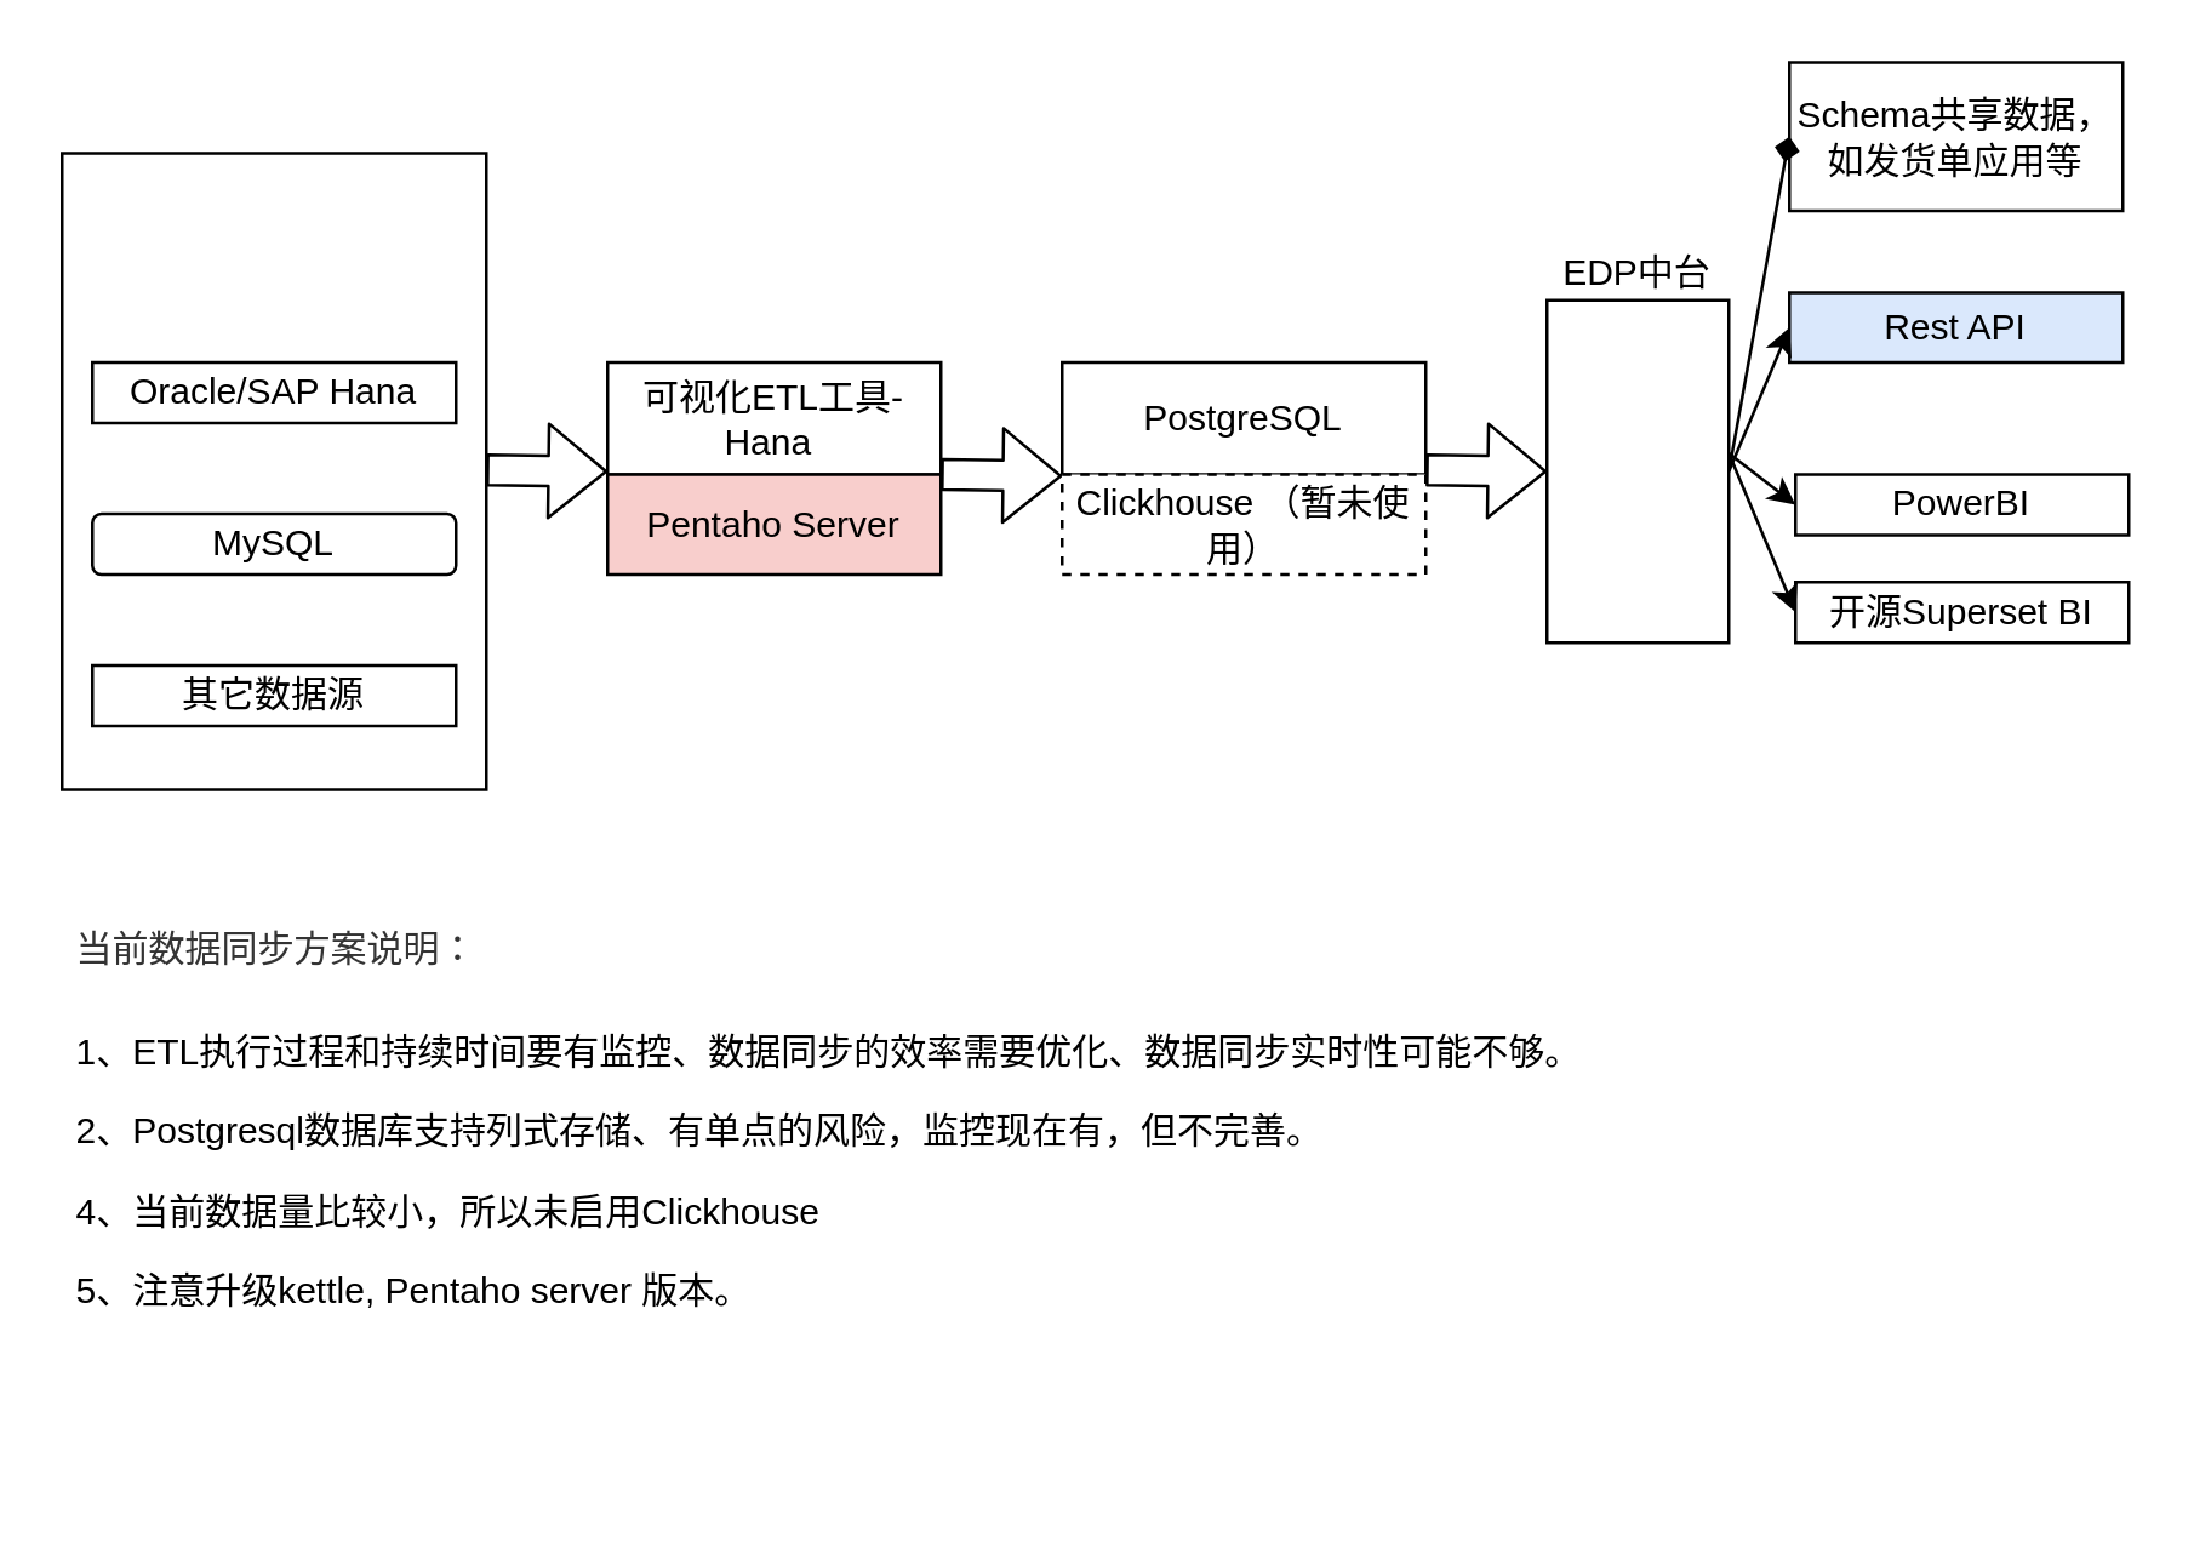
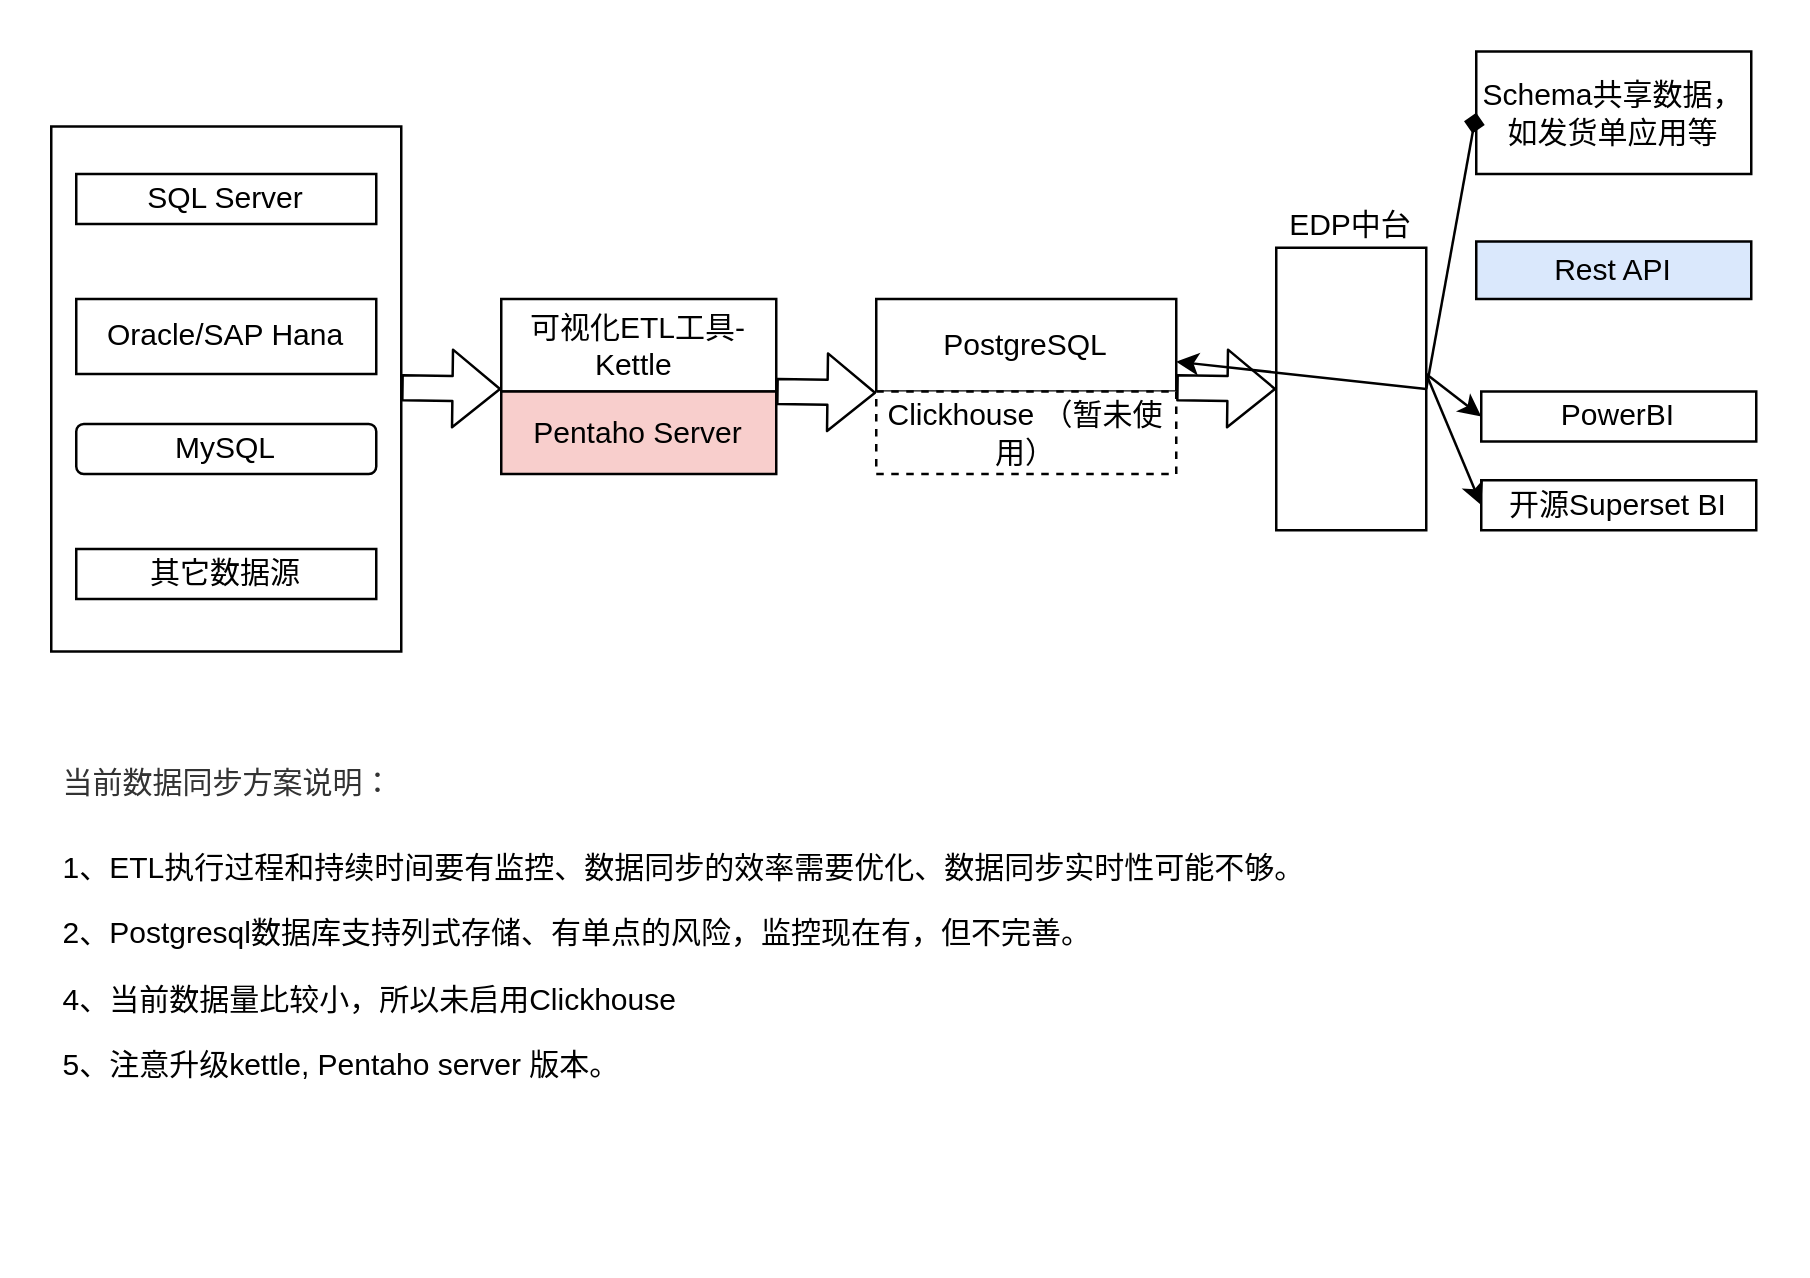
  <mxCell id="0" />
  <mxCell id="1" parent="0" />
  <mxCell id="2" value="" style="rounded=0;whiteSpace=wrap;html=1;" parent="1" vertex="1"><mxGeometry x="20" y="50" width="140" height="210" as="geometry" /></mxCell>
- <mxCell id="4" value="Oracle/SAP Hana" style="rounded=0;whiteSpace=wrap;html=1;" parent="1" vertex="1"><mxGeometry x="30" y="119" width="120" height="20" as="geometry" /></mxCell>
+ <mxCell id="3" value="SQL Server" style="rounded=0;whiteSpace=wrap;html=1;" parent="1" vertex="1"><mxGeometry x="30" y="69" width="120" height="20" as="geometry" /></mxCell>
+ <mxCell id="4" value="Oracle/SAP Hana" style="rounded=0;whiteSpace=wrap;html=1;" parent="1" vertex="1"><mxGeometry x="30" y="119" width="120" height="30" as="geometry" /></mxCell>
  <mxCell id="5" value="MySQL" style="whiteSpace=wrap;html=1;rounded=1;" parent="1" vertex="1"><mxGeometry x="30" y="169" width="120" height="20" as="geometry" /></mxCell>
  <mxCell id="6" value="其它数据源" style="rounded=0;whiteSpace=wrap;html=1;" parent="1" vertex="1"><mxGeometry x="30" y="219" width="120" height="20" as="geometry" /></mxCell>
  <mxCell id="7" value="" style="shape=flexArrow;endArrow=classic;html=1;" parent="1" edge="1"><mxGeometry width="50" height="50" relative="1" as="geometry"><mxPoint x="160" y="154.5" as="sourcePoint" /><mxPoint x="200" y="155" as="targetPoint" /></mxGeometry></mxCell>
- <mxCell id="8" value="可视化ETL工具-&lt;br&gt;Hana&amp;nbsp;" style="rounded=0;whiteSpace=wrap;html=1;" parent="1" vertex="1"><mxGeometry x="200" y="119" width="110" height="37" as="geometry" /></mxCell>
+ <mxCell id="8" value="可视化ETL工具-&lt;br&gt;Kettle&amp;nbsp;" style="rounded=0;whiteSpace=wrap;html=1;" parent="1" vertex="1"><mxGeometry x="200" y="119" width="110" height="37" as="geometry" /></mxCell>
  <mxCell id="9" value="Pentaho Server" style="rounded=0;whiteSpace=wrap;html=1;fillColor=#f8cecc;" parent="1" vertex="1"><mxGeometry x="200" y="156" width="110" height="33" as="geometry" /></mxCell>
  <mxCell id="10" value="" style="shape=flexArrow;endArrow=classic;html=1;" parent="1" edge="1"><mxGeometry width="50" height="50" relative="1" as="geometry"><mxPoint x="310" y="156" as="sourcePoint" /><mxPoint x="350" y="156.5" as="targetPoint" /></mxGeometry></mxCell>
  <mxCell id="11" value="PostgreSQL" style="rounded=0;whiteSpace=wrap;html=1;" parent="1" vertex="1"><mxGeometry x="350" y="119" width="120" height="37" as="geometry" /></mxCell>
  <mxCell id="12" value="Clickhouse （暂未使用）" style="rounded=0;whiteSpace=wrap;html=1;dashed=1;" parent="1" vertex="1"><mxGeometry x="350" y="156" width="120" height="33" as="geometry" /></mxCell>
  <mxCell id="13" value="EDP中台" style="rounded=0;whiteSpace=wrap;html=1;labelPosition=center;verticalLabelPosition=top;align=center;verticalAlign=bottom;" parent="1" vertex="1"><mxGeometry x="510" y="98.5" width="60" height="113" as="geometry" /></mxCell>
  <mxCell id="14" value="" style="shape=flexArrow;endArrow=classic;html=1;" parent="1" edge="1"><mxGeometry width="50" height="50" relative="1" as="geometry"><mxPoint x="470" y="154.5" as="sourcePoint" /><mxPoint x="510" y="155" as="targetPoint" /></mxGeometry></mxCell>
  <mxCell id="15" value="Schema共享数据，如发货单应用等" style="rounded=0;whiteSpace=wrap;html=1;" parent="1" vertex="1"><mxGeometry x="590" y="20" width="110" height="49" as="geometry" /></mxCell>
  <mxCell id="16" value="" style="endArrow=diamond;html=1;entryX=0;entryY=0.5;entryDx=0;entryDy=0;exitX=1;exitY=0.5;exitDx=0;exitDy=0;" parent="1" source="13" target="15" edge="1"><mxGeometry width="50" height="50" relative="1" as="geometry"><mxPoint x="570" y="189" as="sourcePoint" /><mxPoint x="620" y="139" as="targetPoint" /></mxGeometry></mxCell>
  <mxCell id="17" value="PowerBI" style="rounded=0;whiteSpace=wrap;html=1;" parent="1" vertex="1"><mxGeometry x="592" y="156" width="110" height="20" as="geometry" /></mxCell>
  <mxCell id="18" value="" style="endArrow=classic;html=1;entryX=0;entryY=0.5;entryDx=0;entryDy=0;" parent="1" target="17" edge="1"><mxGeometry width="50" height="50" relative="1" as="geometry"><mxPoint x="570" y="149" as="sourcePoint" /><mxPoint x="580" y="219" as="targetPoint" /></mxGeometry></mxCell>
  <mxCell id="19" value="开源Superset BI" style="rounded=0;whiteSpace=wrap;html=1;" parent="1" vertex="1"><mxGeometry x="592" y="191.5" width="110" height="20" as="geometry" /></mxCell>
  <mxCell id="20" value="" style="endArrow=classic;html=1;entryX=0;entryY=0.5;entryDx=0;entryDy=0;" parent="1" target="19" edge="1"><mxGeometry width="50" height="50" relative="1" as="geometry"><mxPoint x="570" y="149" as="sourcePoint" /><mxPoint x="640.711" y="155" as="targetPoint" /></mxGeometry></mxCell>
  <mxCell id="21" value="Rest API" style="rounded=0;whiteSpace=wrap;html=1;fillColor=#dae8fc;" parent="1" vertex="1"><mxGeometry x="590" y="96" width="110" height="23" as="geometry" /></mxCell>
- <mxCell id="22" value="" style="endArrow=classic;html=1;entryX=0;entryY=0.5;entryDx=0;entryDy=0;exitX=1;exitY=0.5;exitDx=0;exitDy=0;" parent="1" source="13" target="21" edge="1"><mxGeometry width="50" height="50" relative="1" as="geometry"><mxPoint x="350" y="299" as="sourcePoint" /><mxPoint x="400" y="249" as="targetPoint" /></mxGeometry></mxCell>
+ <mxCell id="22" value="" style="endArrow=classic;html=1;exitX=1;exitY=0.5;exitDx=0;exitDy=0;" parent="1" source="13" target="11" edge="1"><mxGeometry width="50" height="50" relative="1" as="geometry"><mxPoint x="350" y="299" as="sourcePoint" /><mxPoint x="400" y="249" as="targetPoint" /></mxGeometry></mxCell>
  <mxCell id="23" value="&lt;h1&gt;&lt;span style=&quot;color: rgb(51 , 51 , 51) ; font-size: 12px ; font-weight: 400 ; text-align: right&quot;&gt;当前数据同步方案说明：&lt;/span&gt;&lt;/h1&gt;&lt;p&gt;1、ETL执行过程和持续时间要有监控、数据同步的效率需要优化、数据同步实时性可能不够。&lt;/p&gt;&lt;p&gt;2、Postgresql数据库支持列式存储、有单点的风险，监控现在有，但不完善。&lt;/p&gt;&lt;p&gt;4、当前数据量比较小，所以未启用Clickhouse&lt;/p&gt;&lt;p&gt;5、注意升级kettle, Pentaho server 版本。&lt;/p&gt;" style="text;html=1;strokeColor=none;fillColor=none;spacing=5;spacingTop=-20;whiteSpace=wrap;overflow=hidden;rounded=0;dashed=1;dashPattern=1 4;" parent="1" vertex="1"><mxGeometry x="20" y="289" width="560" height="200" as="geometry" /></mxCell>
